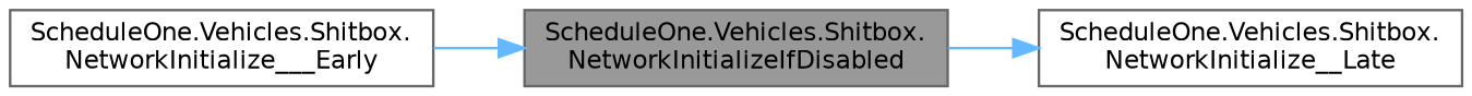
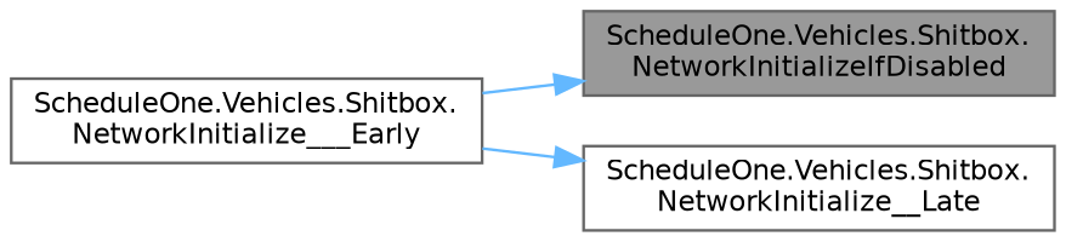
  digraph {
    rankdir=LR
    node [color=grey40 fillcolor=white fontname=Helvetica fontsize=10 shape=box style=filled]
    edge [color=steelblue1 fontname=Helvetica fontsize=10 labelfontname=Helvetica labelfontsize=10 style=solid]
    n1 [color=gray40 fillcolor=grey60 fontcolor=black height=0.2 label="ScheduleOne.Vehicles.Shitbox.\lNetworkInitializeIfDisabled" width=0.4]
    n2 [height=0.2 label="ScheduleOne.Vehicles.Shitbox.\lNetworkInitialize__Late" width=0.4]
    n3 [height=0.2 label="ScheduleOne.Vehicles.Shitbox.\lNetworkInitialize___Early" width=0.4]
-   n1 -> n2
+   n3 -> n2
    n3 -> n1
  }
